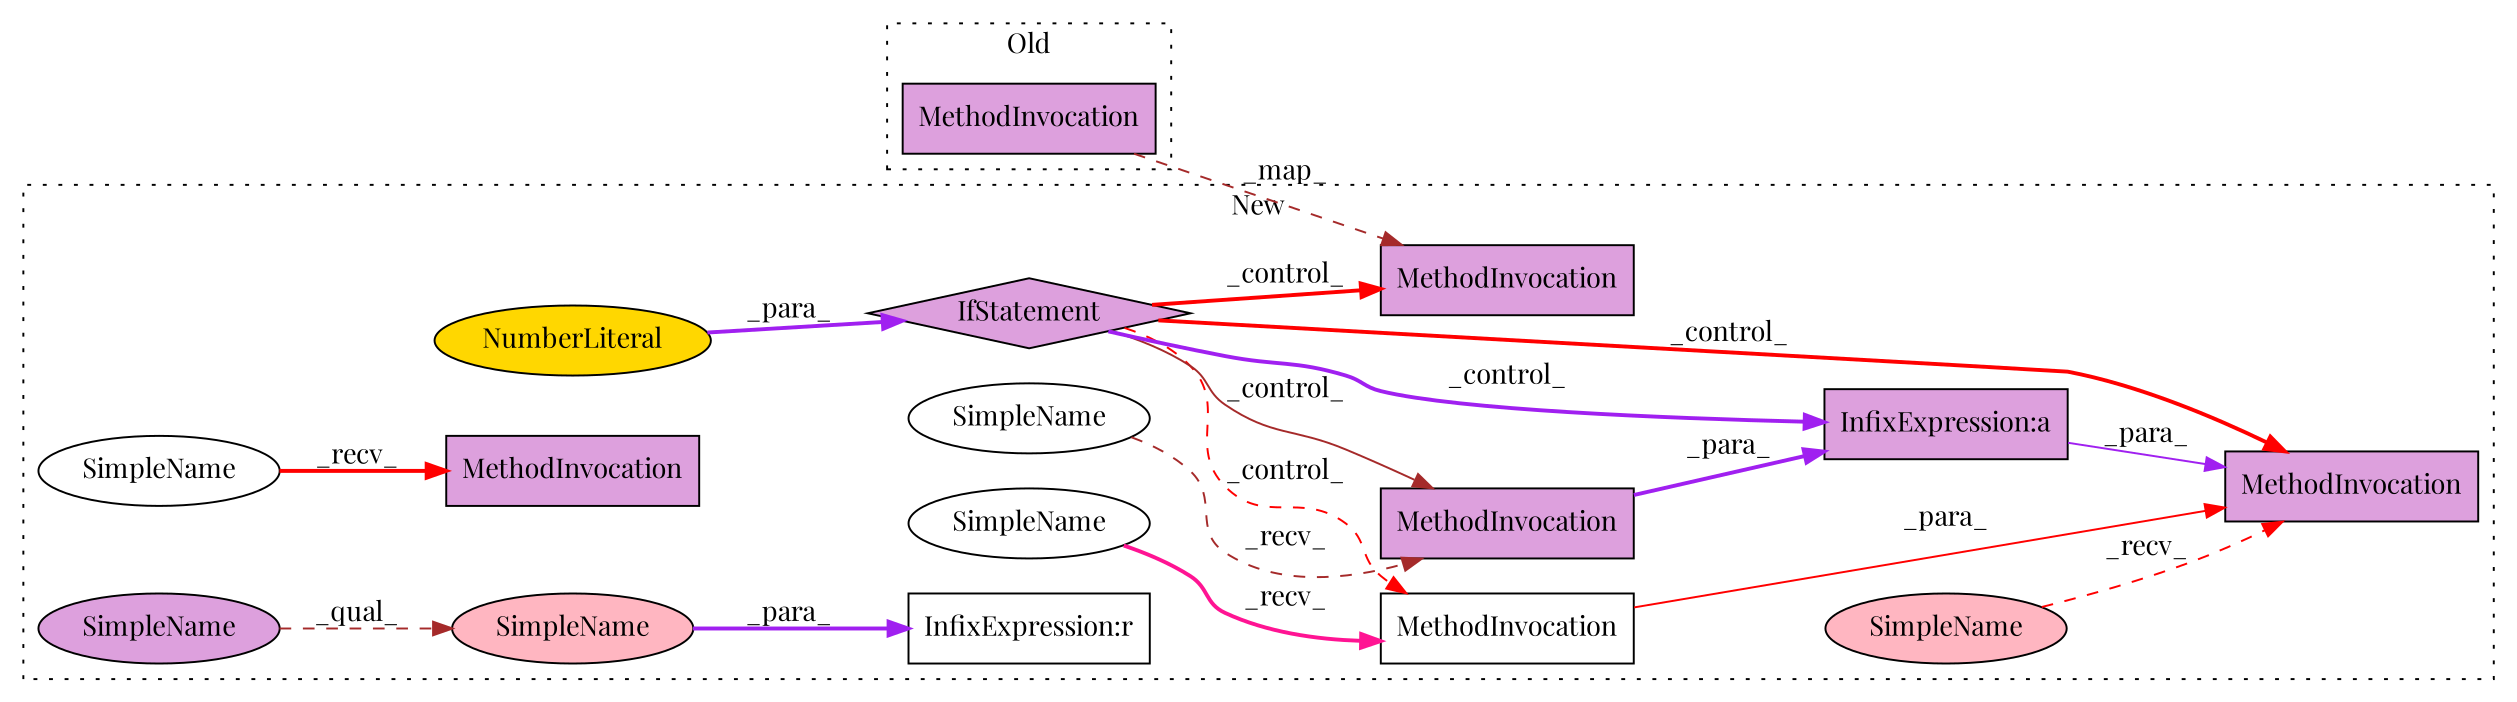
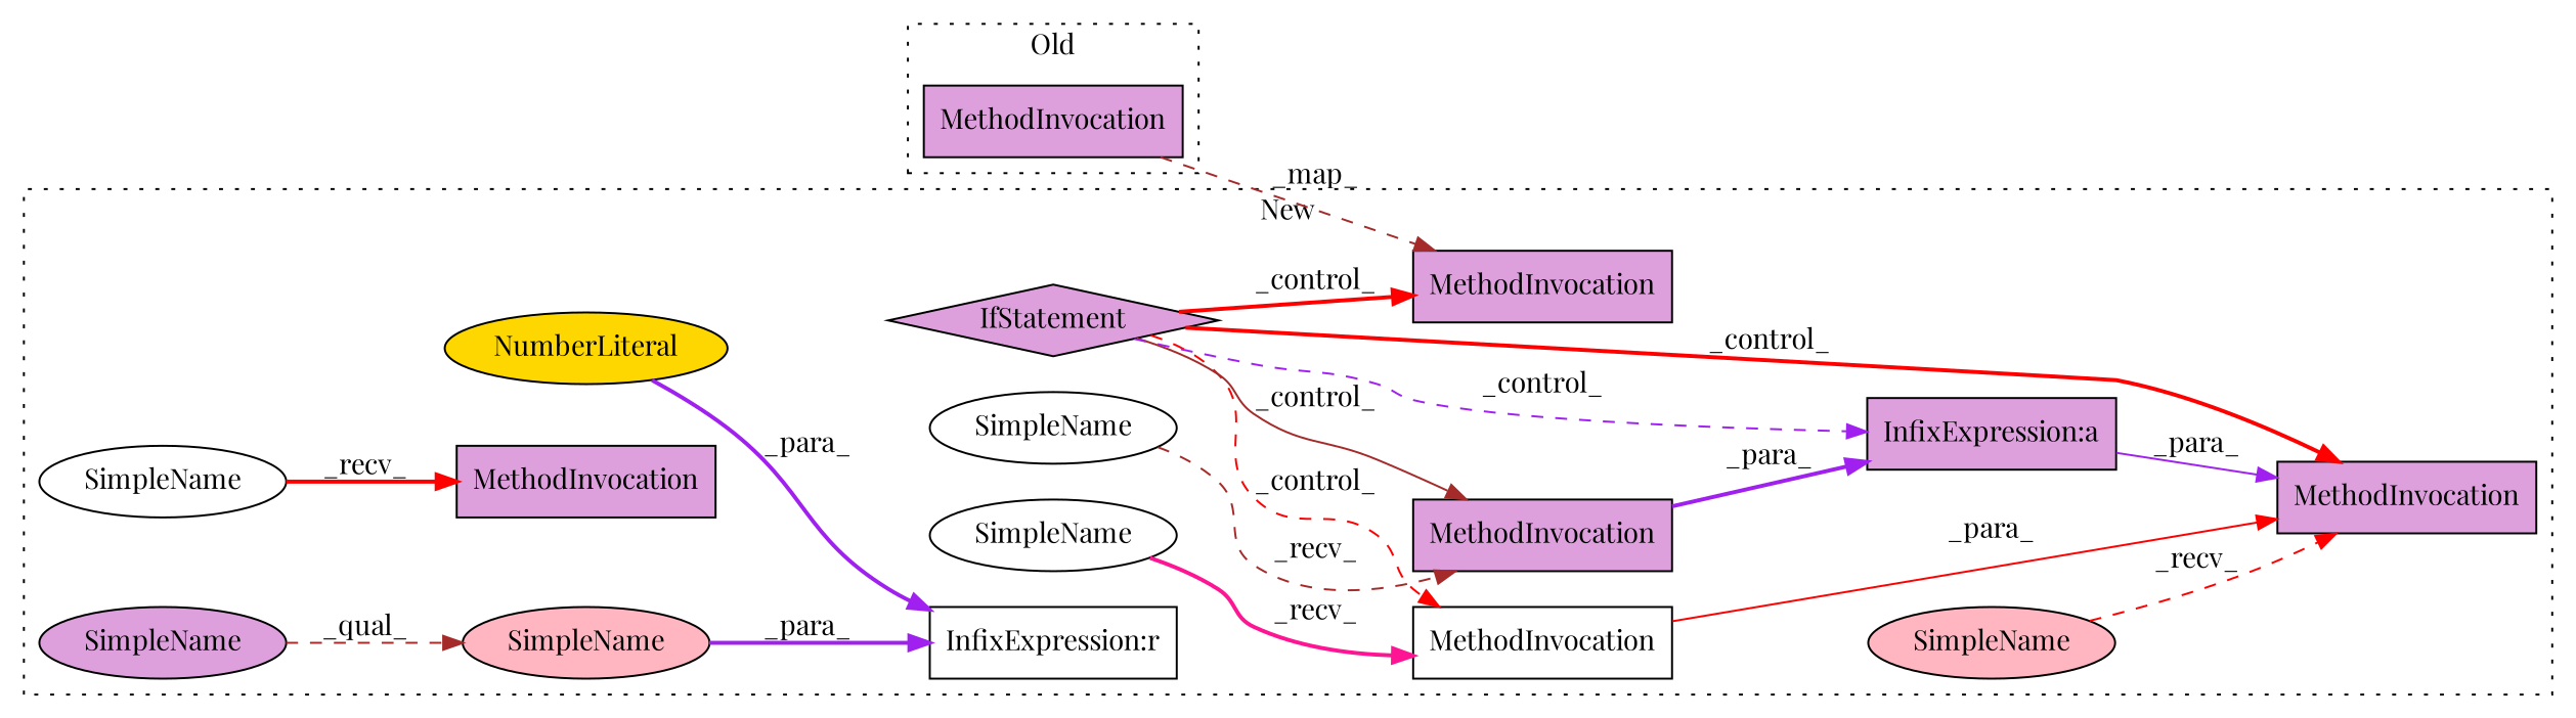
  digraph {
    fontname="Playfair Display"
    rankdir=LR
    node [a=32 fillcolor=plum fontname="Playfair Display" l="5,1" s=13686 shape=box style=filled]
    edge [color=red fontname="Playfair Display" style=bold]
    n1 [a=25 l="9,2" label=IfStatement s="13677,13701" shape=diamond]
    n2 [label=MethodInvocation s="14031,14109"]
    n3 [l=9 label=MethodInvocation s=13590]
    n4 [label=MethodInvocation s="13921,14013"]
    n5 [fillcolor=white l="8,1" label=MethodInvocation s="14099,14108"]
    n6 [l=9 label=MethodInvocation s=14040]
    n7 [a=34 fillcolor=gold l=1 label=NumberLiteral s=13700 shape=ellipse]
    n8 [a=42 fillcolor=lightpink l=10 label=SimpleName shape=ellipse]
    n9 [a=42 fillcolor=white l=3 label=SimpleName s=14036 shape=ellipse]
    n10 [a=42 fillcolor=white l=2 label=SimpleName s=14096 shape=ellipse]
    n11 [a=42 fillcolor=lightpink l=6 label=SimpleName s=14024 shape=ellipse]
    n12 [a=42 fillcolor=white l=3 label=SimpleName s=13586 shape=ellipse]
    n13 [a=42 l=4 label=SimpleName shape=ellipse]
    n14 [a=27 l=-13 label="InfixExpression:a" s=14049]
    n15 [a=27 fillcolor=white l=4 label="InfixExpression:r" s=13696]
    n16 [label=MethodInvocation s="10724,10801"]
    subgraph cluster_1 {
      label=New
      style=dotted
      n1
      n2
      n3
      n4
      n5
      n6
      n7
      n8
      n9
      n10
      n11
      n12
      n13
      n14
      n15
    }
    subgraph cluster_2 {
      label=Old
      style=dotted
      n16
    }
    n1 -> n2 [label=_control_]
    n1 -> n4 [label=_control_]
    n1 -> n5 [label=_control_ style=dashed]
    n1 -> n6 [color=brown label=_control_ style=solid]
-   n1 -> n14 [color=purple label=_control_]
+   n1 -> n14 [color=purple label=_control_ style=dashed]
    n5 -> n2 [label=_para_ style=solid]
    n6 -> n14 [color=purple label=_para_]
-   n7 -> n1 [color=purple label=_para_]
+   n7 -> n15 [color=purple label=_para_]
    n8 -> n15 [color=purple label=_para_]
    n9 -> n6 [color=brown label=_recv_ style=dashed]
    n10 -> n5 [color=deeppink label=_recv_]
    n11 -> n2 [label=_recv_ style=dashed]
    n12 -> n3 [label=_recv_]
    n13 -> n8 [color=brown label=_qual_ style=dashed]
    n14 -> n2 [color=purple label=_para_ style=solid]
    n16 -> n4 [color=brown label=_map_ style=dashed]
  }
